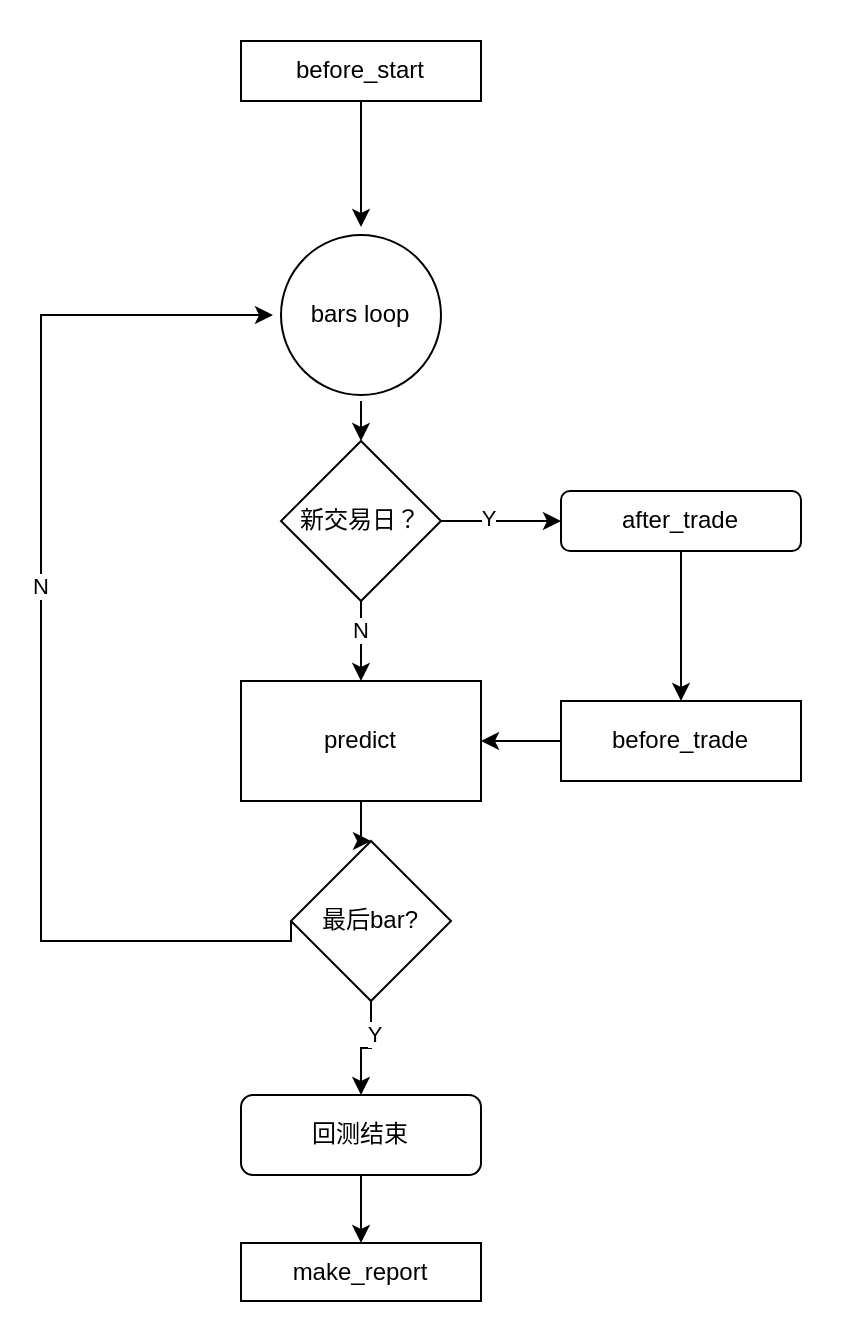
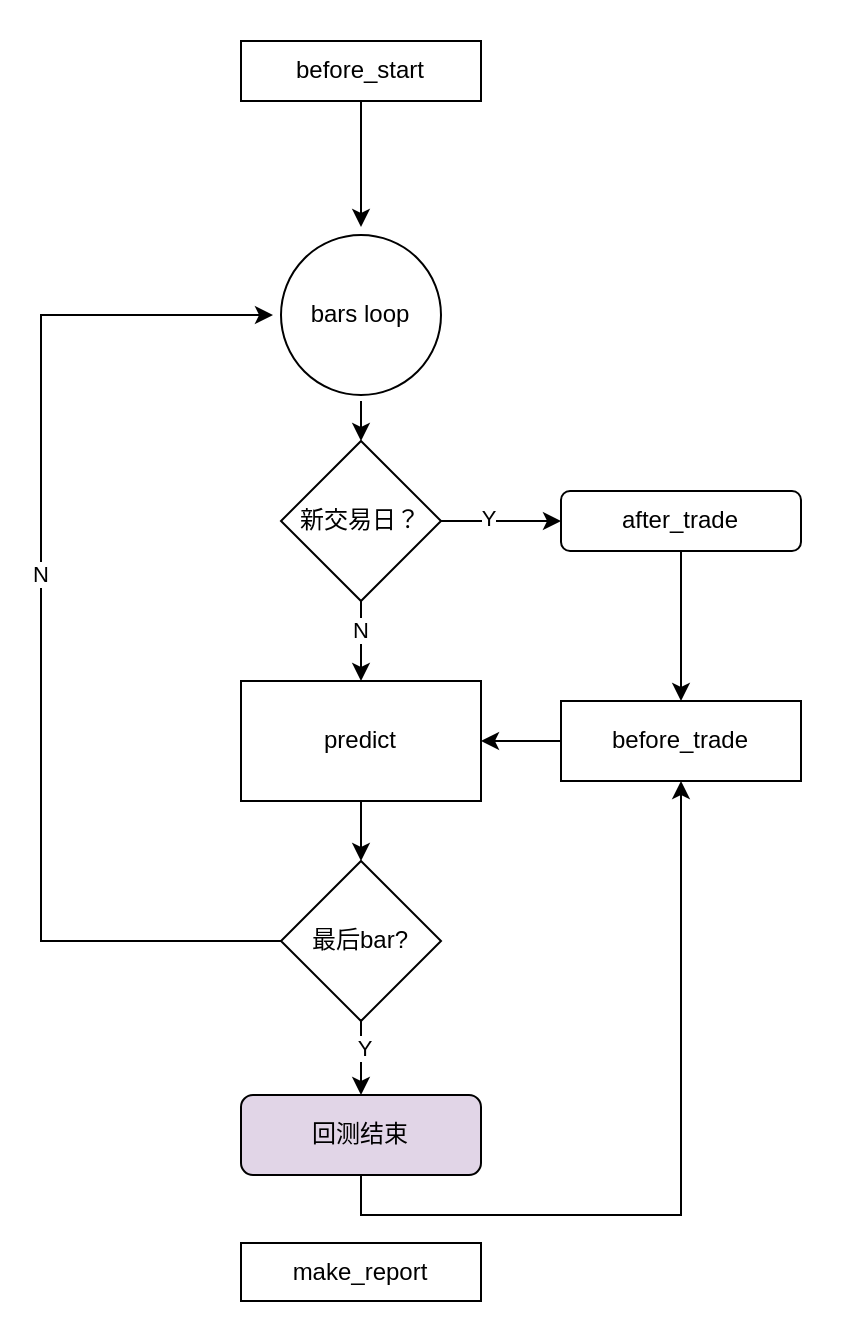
  <mxCell id="0" />
  <mxCell id="1" parent="0" />
- <mxCell id="2" style="edgeStyle=orthogonalEdgeStyle;rounded=0;orthogonalLoop=1;jettySize=auto;html=1;exitX=0.5;exitY=1;exitDx=0;exitDy=0;" edge="1" parent="1" source="3" target="4"><mxGeometry relative="1" as="geometry" /></mxCell>
- <mxCell id="3" value="回测结束" style="rounded=1;whiteSpace=wrap;html=1;fontSize=12;glass=0;strokeWidth=1;shadow=0;" parent="1" vertex="1"><mxGeometry x="120" y="547" width="120" height="40" as="geometry" /></mxCell>
+ <mxCell id="2" style="edgeStyle=orthogonalEdgeStyle;rounded=0;orthogonalLoop=1;jettySize=auto;html=1;exitX=0.5;exitY=1;exitDx=0;exitDy=0;" edge="1" parent="1" source="3" target="19"><mxGeometry relative="1" as="geometry" /></mxCell>
+ <mxCell id="3" value="回测结束" style="rounded=1;whiteSpace=wrap;html=1;fontSize=12;glass=0;strokeWidth=1;shadow=0;fillColor=#e1d5e7;" parent="1" vertex="1"><mxGeometry x="120" y="547" width="120" height="40" as="geometry" /></mxCell>
  <mxCell id="4" value="make_report" style="rounded=0;whiteSpace=wrap;html=1;" vertex="1" parent="1"><mxGeometry x="120" y="621" width="120" height="29" as="geometry" /></mxCell>
  <mxCell id="5" value="" style="edgeStyle=orthogonalEdgeStyle;rounded=0;orthogonalLoop=1;jettySize=auto;html=1;" edge="1" parent="1" source="6" target="8"><mxGeometry relative="1" as="geometry" /></mxCell>
  <mxCell id="6" value="before_start" style="rounded=0;whiteSpace=wrap;html=1;" vertex="1" parent="1"><mxGeometry x="120" y="20" width="120" height="30" as="geometry" /></mxCell>
  <mxCell id="7" value="" style="edgeStyle=orthogonalEdgeStyle;rounded=0;orthogonalLoop=1;jettySize=auto;html=1;" edge="1" parent="1" source="8" target="13"><mxGeometry relative="1" as="geometry" /></mxCell>
  <mxCell id="8" value="bars loop" style="ellipse;whiteSpace=wrap;html=1;rounded=0;perimeterSpacing=4;" vertex="1" parent="1"><mxGeometry x="140" y="117" width="80" height="80" as="geometry" /></mxCell>
  <mxCell id="9" value="" style="edgeStyle=orthogonalEdgeStyle;rounded=0;orthogonalLoop=1;jettySize=auto;html=1;" edge="1" parent="1" source="13" target="15"><mxGeometry relative="1" as="geometry" /></mxCell>
  <mxCell id="10" value="Y" style="edgeLabel;html=1;align=center;verticalAlign=middle;resizable=0;points=[];" vertex="1" connectable="0" parent="9"><mxGeometry x="-0.233" y="2" relative="1" as="geometry"><mxPoint as="offset" /></mxGeometry></mxCell>
  <mxCell id="11" value="" style="edgeStyle=orthogonalEdgeStyle;rounded=0;orthogonalLoop=1;jettySize=auto;html=1;" edge="1" parent="1" source="13" target="17"><mxGeometry relative="1" as="geometry" /></mxCell>
  <mxCell id="12" value="N" style="edgeLabel;html=1;align=center;verticalAlign=middle;resizable=0;points=[];" vertex="1" connectable="0" parent="11"><mxGeometry x="-0.3" y="-1" relative="1" as="geometry"><mxPoint as="offset" /></mxGeometry></mxCell>
  <mxCell id="13" value="新交易日？" style="rhombus;whiteSpace=wrap;html=1;rounded=0;" vertex="1" parent="1"><mxGeometry x="140" y="220" width="80" height="80" as="geometry" /></mxCell>
  <mxCell id="14" value="" style="edgeStyle=orthogonalEdgeStyle;rounded=0;orthogonalLoop=1;jettySize=auto;html=1;" edge="1" parent="1" source="15" target="19"><mxGeometry relative="1" as="geometry" /></mxCell>
  <mxCell id="15" value="after_trade" style="whiteSpace=wrap;html=1;rounded=1;" vertex="1" parent="1"><mxGeometry x="280" y="245" width="120" height="30" as="geometry" /></mxCell>
  <mxCell id="16" value="" style="edgeStyle=orthogonalEdgeStyle;rounded=0;orthogonalLoop=1;jettySize=auto;html=1;" edge="1" parent="1" source="17" target="24"><mxGeometry relative="1" as="geometry" /></mxCell>
  <mxCell id="17" value="predict" style="whiteSpace=wrap;html=1;rounded=0;" vertex="1" parent="1"><mxGeometry x="120" y="340" width="120" height="60" as="geometry" /></mxCell>
  <mxCell id="18" style="edgeStyle=orthogonalEdgeStyle;rounded=0;orthogonalLoop=1;jettySize=auto;html=1;exitX=0;exitY=0.5;exitDx=0;exitDy=0;entryX=1;entryY=0.5;entryDx=0;entryDy=0;" edge="1" parent="1" source="19" target="17"><mxGeometry relative="1" as="geometry" /></mxCell>
  <mxCell id="19" value="before_trade" style="whiteSpace=wrap;html=1;rounded=0;" vertex="1" parent="1"><mxGeometry x="280" y="350" width="120" height="40" as="geometry" /></mxCell>
  <mxCell id="20" style="edgeStyle=orthogonalEdgeStyle;rounded=0;orthogonalLoop=1;jettySize=auto;html=1;exitX=0;exitY=0.5;exitDx=0;exitDy=0;entryX=0;entryY=0.5;entryDx=0;entryDy=0;" edge="1" parent="1" source="24" target="8"><mxGeometry relative="1" as="geometry"><Array as="points"><mxPoint x="20" y="470" /><mxPoint x="20" y="157" /></Array></mxGeometry></mxCell>
  <mxCell id="21" value="N" style="edgeLabel;html=1;align=center;verticalAlign=middle;resizable=0;points=[];" vertex="1" connectable="0" parent="20"><mxGeometry x="0.109" y="1" relative="1" as="geometry"><mxPoint as="offset" /></mxGeometry></mxCell>
  <mxCell id="22" style="edgeStyle=orthogonalEdgeStyle;rounded=0;orthogonalLoop=1;jettySize=auto;html=1;exitX=0.5;exitY=1;exitDx=0;exitDy=0;" edge="1" parent="1" source="24" target="3"><mxGeometry relative="1" as="geometry" /></mxCell>
  <mxCell id="23" value="Y" style="edgeLabel;html=1;align=center;verticalAlign=middle;resizable=0;points=[];" vertex="1" connectable="0" parent="22"><mxGeometry x="-0.395" y="1" relative="1" as="geometry"><mxPoint as="offset" /></mxGeometry></mxCell>
- <mxCell id="24" value="最后bar?" style="rhombus;whiteSpace=wrap;html=1;" vertex="1" parent="1"><mxGeometry x="145" y="420" width="80" height="80" as="geometry" /></mxCell>
+ <mxCell id="24" value="最后bar?" style="rhombus;whiteSpace=wrap;html=1;" vertex="1" parent="1"><mxGeometry x="140" y="430" width="80" height="80" as="geometry" /></mxCell>
